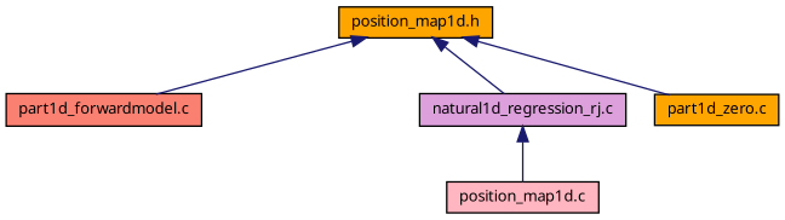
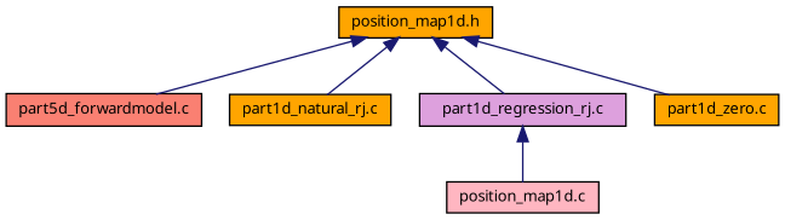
  digraph {
    node [color=black fillcolor=orange fontname="FreeSans.ttf" fontsize=10 shape=record style=filled]
    edge [color=midnightblue dir=back fontname="FreeSans.ttf" fontsize=10 labelfontname="FreeSans.ttf" labelfontsize=10 style=solid]
    n1 [fontcolor=black height=0.2 label="position_map1d.h" width=0.4]
-   n2 [fillcolor=salmon height=0.2 label="part1d_forwardmodel.c" width=0.4]
-   n4 [fillcolor=plum height=0.2 label="natural1d_regression_rj.c" width=0.4]
+   n2 [fillcolor=salmon height=0.2 label="part5d_forwardmodel.c" width=0.4]
+   n3 [height=0.2 label="part1d_natural_rj.c" width=0.4]
+   n4 [fillcolor=plum height=0.2 label="part1d_regression_rj.c" width=0.4]
    n5 [height=0.2 label="part1d_zero.c" width=0.4]
    n6 [fillcolor=lightpink height=0.2 label="position_map1d.c" width=0.4]
    n1 -> n2
+   n1 -> n3
    n1 -> n4
    n1 -> n5
    n4 -> n6
  }
